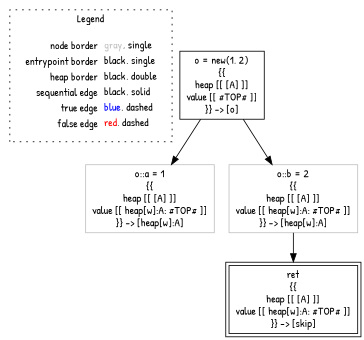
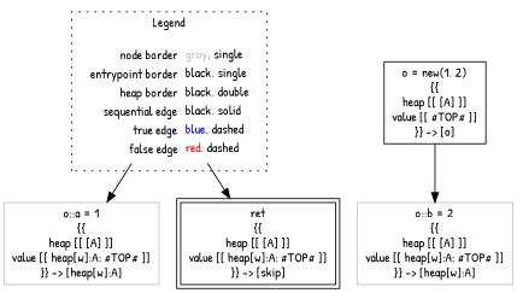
  digraph {
    fontname="Patrick Hand"
    node [fontname="Patrick Hand" shape=rect color=black]
    edge [color=black fontname="Patrick Hand"]
    n1 [label=<<table border="0" cellpadding="2" cellspacing="0" cellborder="0"><tr><td align="right">node border&nbsp;</td><td align="left"><font color="gray">gray</font>, single</td></tr><tr><td align="right">entrypoint border&nbsp;</td><td align="left"><font color="black">black</font>, single</td></tr><tr><td align="right">heap border&nbsp;</td><td align="left"><font color="black">black</font>, double</td></tr><tr><td align="right">sequential edge&nbsp;</td><td align="left"><font color="black">black</font>, solid</td></tr><tr><td align="right">true edge&nbsp;</td><td align="left"><font color="blue">blue</font>, dashed</td></tr><tr><td align="right">false edge&nbsp;</td><td align="left"><font color="red">red</font>, dashed</td></tr></table>> shape=plaintext color=""]
    n2 [label=<o = new(1, 2)<BR/>{{<BR/>heap [[ [A] ]]<BR/>value [[ #TOP# ]]<BR/>}} -&gt; [o]>]
    n3 [color=gray label=<o::a = 1<BR/>{{<BR/>heap [[ [A] ]]<BR/>value [[ heap[w]:A: #TOP# ]]<BR/>}} -&gt; [heap[w]:A]>]
    n4 [color=gray label=<o::b = 2<BR/>{{<BR/>heap [[ [A] ]]<BR/>value [[ heap[w]:A: #TOP# ]]<BR/>}} -&gt; [heap[w]:A]>]
    n5 [label=<ret<BR/>{{<BR/>heap [[ [A] ]]<BR/>value [[ heap[w]:A: #TOP# ]]<BR/>}} -&gt; [skip]> peripheries=2]
    subgraph cluster_1 {
      label=Legend
      style=dotted
      n1
    }
-   n2 -> n3
+   n1 -> n3
    n2 -> n4
-   n4 -> n5
+   n1 -> n5
  }
